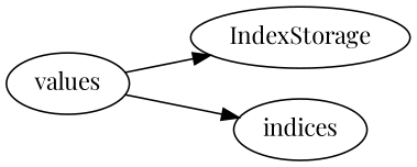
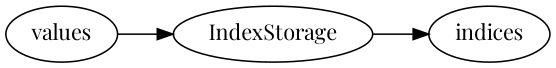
  digraph {
    fontname="Playfair Display"
    rankdir=LR
    node [fontname="Playfair Display"]
    edge [fontname="Playfair Display"]
    IndexStorage
    indices
    values
-   values -> indices
+   IndexStorage -> indices
    values -> IndexStorage
  }
